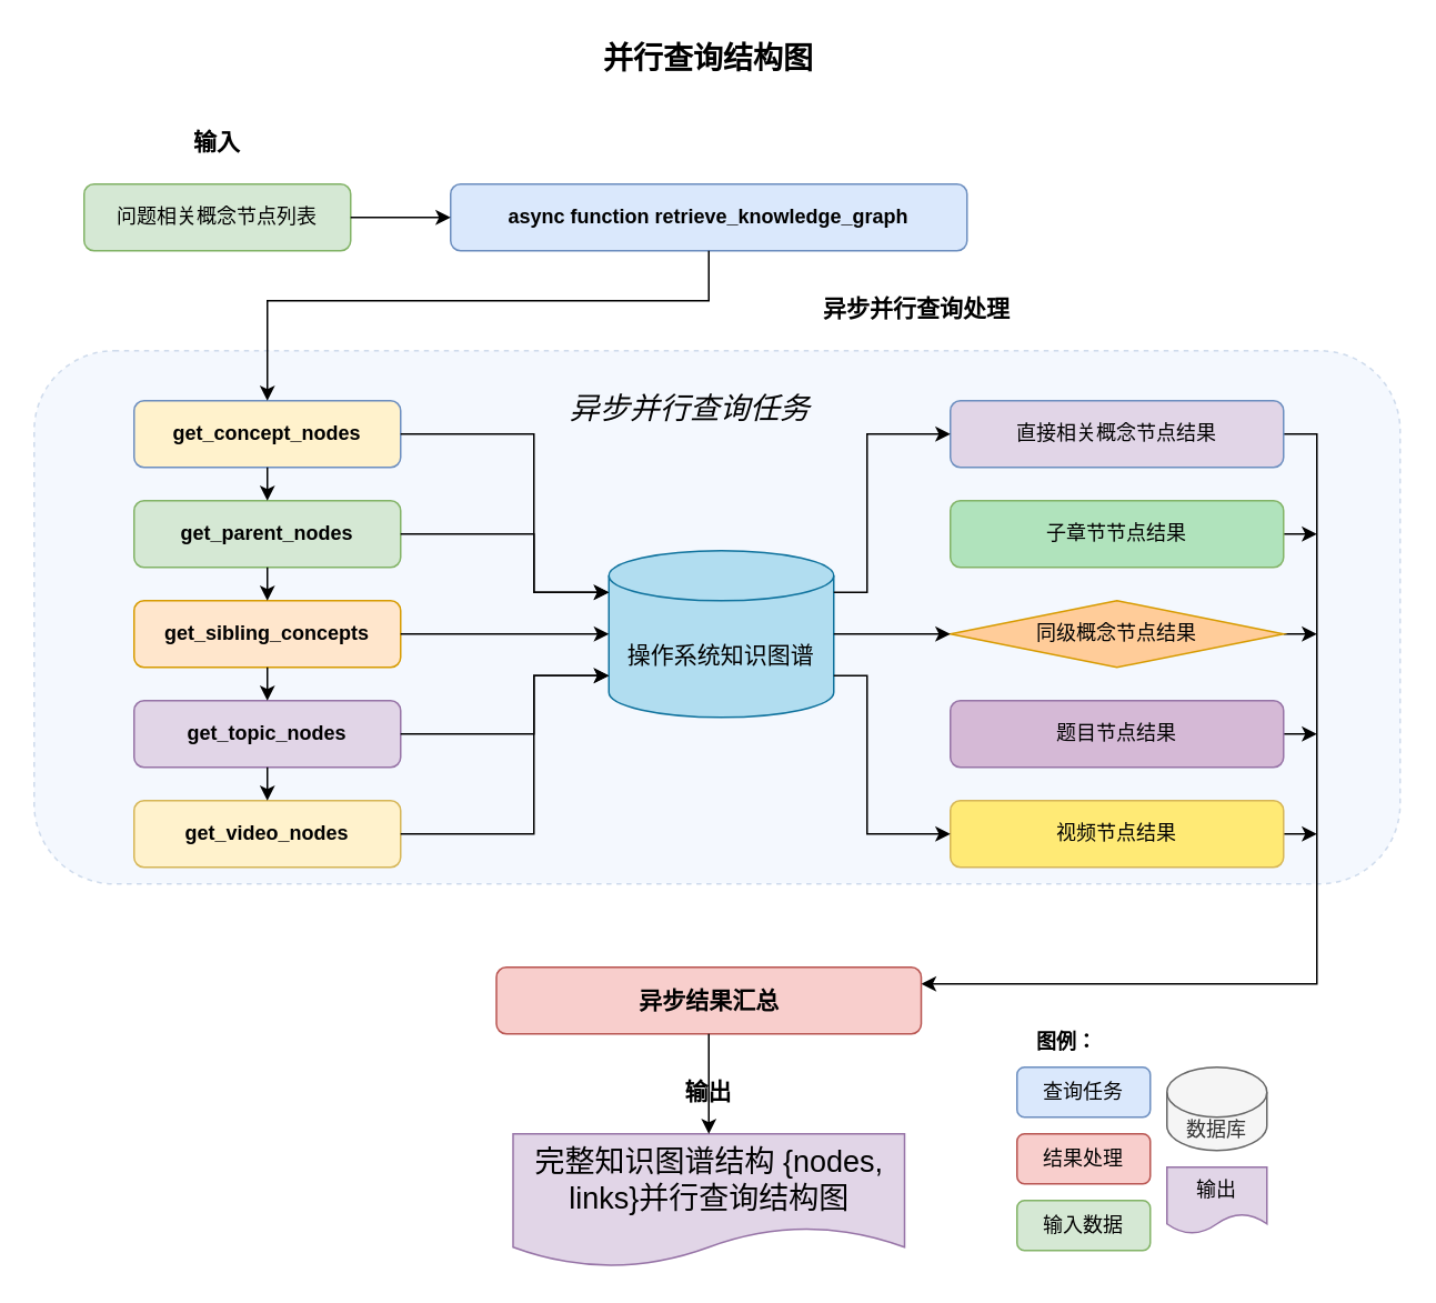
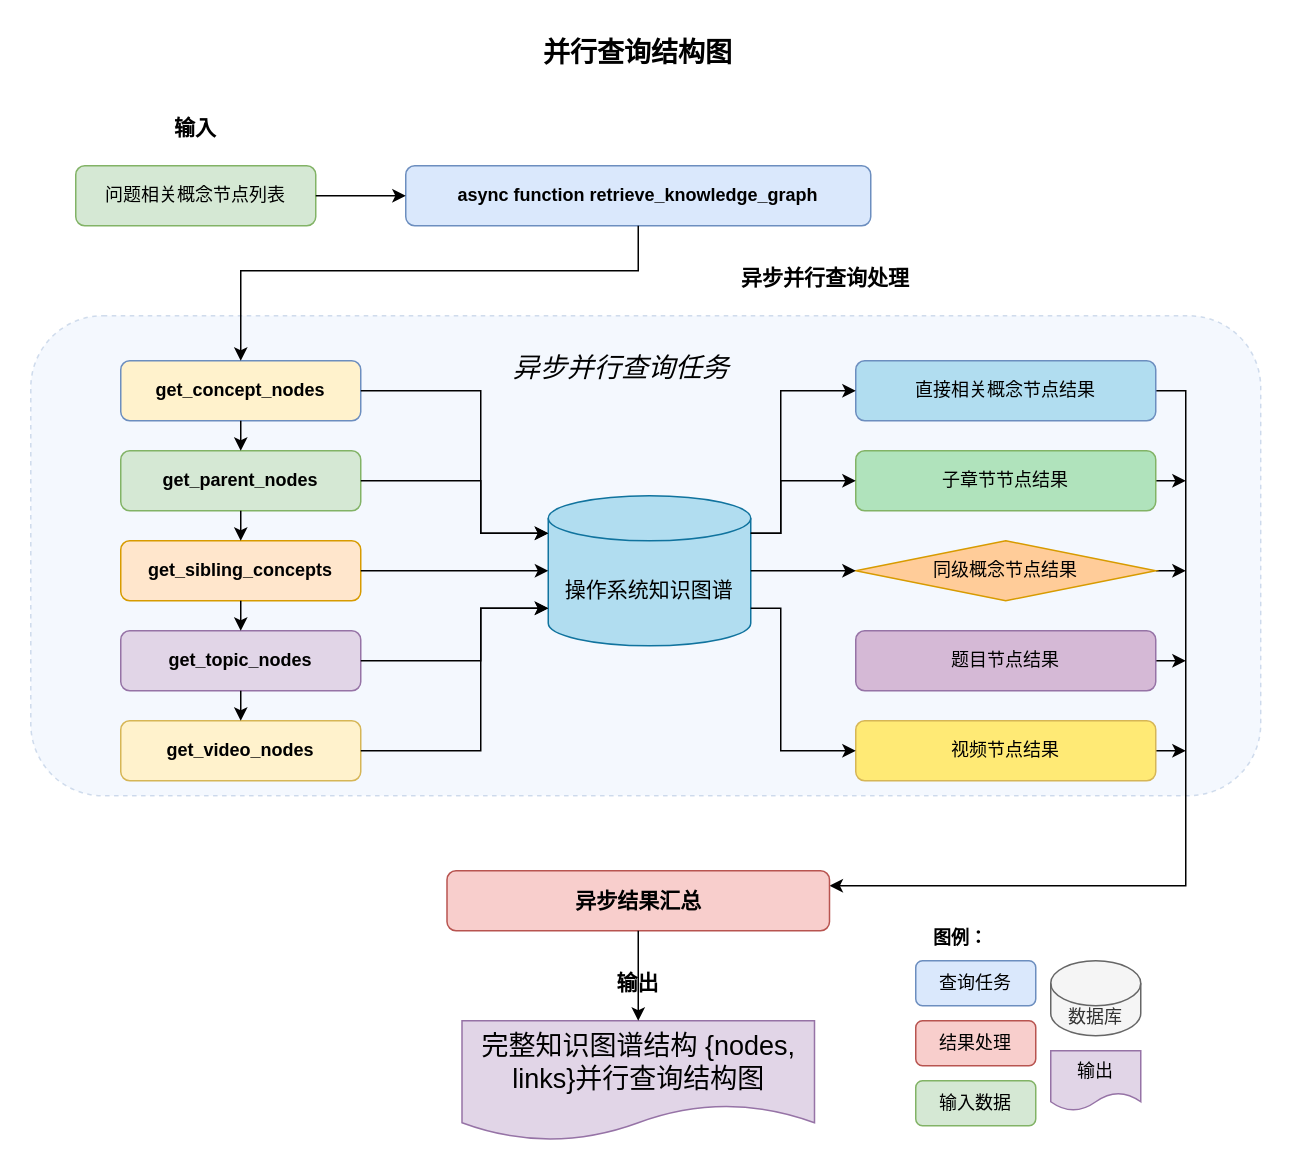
  <mxCell id="0" />
  <mxCell id="1" parent="0" />
  <mxCell id="2" value="&lt;b&gt;&lt;font style=&quot;font-size: 18px&quot;&gt;并行查询结构图&lt;/font&gt;&lt;/b&gt;" style="text;html=1;strokeColor=none;fillColor=none;align=center;verticalAlign=middle;whiteSpace=wrap;rounded=0;" vertex="1" parent="1"><mxGeometry x="275" y="20" width="300" height="30" as="geometry" /></mxCell>
  <mxCell id="3" value="&lt;font style=&quot;font-size: 14px;&quot;&gt;&lt;b&gt;输入&lt;/b&gt;&lt;/font&gt;" style="text;html=1;strokeColor=none;fillColor=none;align=center;verticalAlign=middle;whiteSpace=wrap;rounded=0;" vertex="1" parent="1"><mxGeometry x="80" y="70" width="100" height="30" as="geometry" /></mxCell>
  <mxCell id="4" value="问题相关概念节点列表" style="rounded=1;whiteSpace=wrap;html=1;fillColor=#d5e8d4;strokeColor=#82b366;fontSize=12;" vertex="1" parent="1"><mxGeometry x="50" y="110" width="160" height="40" as="geometry" /></mxCell>
  <mxCell id="5" value="&lt;font style=&quot;font-size: 14px;&quot;&gt;&lt;b&gt;异步并行查询处理&lt;/b&gt;&lt;/font&gt;" style="text;html=1;strokeColor=none;fillColor=none;align=center;verticalAlign=middle;whiteSpace=wrap;rounded=0;" vertex="1" parent="1"><mxGeometry x="450" y="170" width="200" height="30" as="geometry" /></mxCell>
  <mxCell id="6" value="&lt;b&gt;async function retrieve_knowledge_graph&lt;/b&gt;" style="rounded=1;whiteSpace=wrap;html=1;fillColor=#dae8fc;strokeColor=#6c8ebf;fontSize=12;" vertex="1" parent="1"><mxGeometry x="270" y="110" width="310" height="40" as="geometry" /></mxCell>
  <mxCell id="7" value="" style="endArrow=classic;html=1;rounded=0;exitX=1;exitY=0.5;exitDx=0;exitDy=0;entryX=0;entryY=0.5;entryDx=0;entryDy=0;" edge="1" parent="1" source="4" target="6"><mxGeometry width="50" height="50" relative="1" as="geometry"><mxPoint x="400" y="390" as="sourcePoint" /><mxPoint x="450" y="340" as="targetPoint" /></mxGeometry></mxCell>
  <mxCell id="8" value="" style="rounded=1;whiteSpace=wrap;html=1;fillColor=#dae8fc;strokeColor=#6c8ebf;opacity=30;dashed=1;" vertex="1" parent="1"><mxGeometry x="20" y="210" width="820" height="320" as="geometry" /></mxCell>
  <mxCell id="9" value="&lt;b&gt;get_concept_nodes&lt;/b&gt;" style="rounded=1;whiteSpace=wrap;html=1;fillColor=#fff2cc;strokeColor=#6c8ebf;" vertex="1" parent="1"><mxGeometry x="80" y="240" width="160" height="40" as="geometry" /></mxCell>
  <mxCell id="10" value="&lt;b&gt;get_parent_nodes&lt;/b&gt;" style="rounded=1;whiteSpace=wrap;html=1;fillColor=#d5e8d4;strokeColor=#82b366;" vertex="1" parent="1"><mxGeometry x="80" y="300" width="160" height="40" as="geometry" /></mxCell>
  <mxCell id="11" value="&lt;b&gt;get_sibling_concepts&lt;/b&gt;" style="rounded=1;whiteSpace=wrap;html=1;fillColor=#ffe6cc;strokeColor=#d79b00;" vertex="1" parent="1"><mxGeometry x="80" y="360" width="160" height="40" as="geometry" /></mxCell>
  <mxCell id="12" value="&lt;b&gt;get_topic_nodes&lt;/b&gt;" style="rounded=1;whiteSpace=wrap;html=1;fillColor=#e1d5e7;strokeColor=#9673a6;" vertex="1" parent="1"><mxGeometry x="80" y="420" width="160" height="40" as="geometry" /></mxCell>
  <mxCell id="13" value="&lt;b&gt;get_video_nodes&lt;/b&gt;" style="rounded=1;whiteSpace=wrap;html=1;fillColor=#fff2cc;strokeColor=#d6b656;" vertex="1" parent="1"><mxGeometry x="80" y="480" width="160" height="40" as="geometry" /></mxCell>
  <mxCell id="14" value="&lt;span style=&quot;font-size: 14px;&quot;&gt;操作系统知识图谱&lt;/span&gt;" style="shape=cylinder3;whiteSpace=wrap;html=1;boundedLbl=1;backgroundOutline=1;size=15;fillColor=#b1ddf0;strokeColor=#10739e;" vertex="1" parent="1"><mxGeometry x="365" y="330" width="135" height="100" as="geometry" /></mxCell>
  <mxCell id="15" value="" style="endArrow=classic;html=1;rounded=0;exitX=1;exitY=0.5;exitDx=0;exitDy=0;entryX=0;entryY=0.25;entryDx=0;entryDy=0;" edge="1" parent="1" source="9" target="14"><mxGeometry width="50" height="50" relative="1" as="geometry"><mxPoint x="400" y="390" as="sourcePoint" /><mxPoint x="450" y="340" as="targetPoint" /><Array as="points"><mxPoint x="320" y="260" /><mxPoint x="320" y="355" /></Array></mxGeometry></mxCell>
  <mxCell id="16" value="" style="endArrow=classic;html=1;rounded=0;exitX=1;exitY=0.5;exitDx=0;exitDy=0;entryX=0;entryY=0.25;entryDx=0;entryDy=0;" edge="1" parent="1" source="10" target="14"><mxGeometry width="50" height="50" relative="1" as="geometry"><mxPoint x="250" y="270" as="sourcePoint" /><mxPoint x="365" y="350" as="targetPoint" /><Array as="points"><mxPoint x="320" y="320" /><mxPoint x="320" y="355" /></Array></mxGeometry></mxCell>
  <mxCell id="17" value="" style="endArrow=classic;html=1;rounded=0;exitX=1;exitY=0.5;exitDx=0;exitDy=0;entryX=0;entryY=0.5;entryDx=0;entryDy=0;" edge="1" parent="1" source="11" target="14"><mxGeometry width="50" height="50" relative="1" as="geometry"><mxPoint x="250" y="330" as="sourcePoint" /><mxPoint x="365" y="350" as="targetPoint" /></mxGeometry></mxCell>
  <mxCell id="18" value="" style="endArrow=classic;html=1;rounded=0;exitX=1;exitY=0.5;exitDx=0;exitDy=0;entryX=0;entryY=0.75;entryDx=0;entryDy=0;" edge="1" parent="1" source="12" target="14"><mxGeometry width="50" height="50" relative="1" as="geometry"><mxPoint x="250" y="390" as="sourcePoint" /><mxPoint x="365" y="370" as="targetPoint" /><Array as="points"><mxPoint x="320" y="440" /><mxPoint x="320" y="405" /></Array></mxGeometry></mxCell>
  <mxCell id="19" value="" style="endArrow=classic;html=1;rounded=0;exitX=1;exitY=0.5;exitDx=0;exitDy=0;entryX=0;entryY=0.75;entryDx=0;entryDy=0;" edge="1" parent="1" source="13" target="14"><mxGeometry width="50" height="50" relative="1" as="geometry"><mxPoint x="250" y="450" as="sourcePoint" /><mxPoint x="365" y="390" as="targetPoint" /><Array as="points"><mxPoint x="320" y="500" /><mxPoint x="320" y="405" /></Array></mxGeometry></mxCell>
  <mxCell id="20" style="edgeStyle=orthogonalEdgeStyle;rounded=0;orthogonalLoop=1;jettySize=auto;html=1;exitX=1;exitY=0.5;exitDx=0;exitDy=0;entryX=1;entryY=0.25;entryDx=0;entryDy=0;" edge="1" parent="1" source="21" target="39"><mxGeometry relative="1" as="geometry" /></mxCell>
- <mxCell id="21" value="直接相关概念节点结果" style="rounded=1;whiteSpace=wrap;html=1;fillColor=#e1d5e7;strokeColor=#6c8ebf;" vertex="1" parent="1"><mxGeometry x="570" y="240" width="200" height="40" as="geometry" /></mxCell>
+ <mxCell id="21" value="直接相关概念节点结果" style="rounded=1;whiteSpace=wrap;html=1;fillColor=#b1ddf0;strokeColor=#6c8ebf;" vertex="1" parent="1"><mxGeometry x="570" y="240" width="200" height="40" as="geometry" /></mxCell>
  <mxCell id="22" style="edgeStyle=orthogonalEdgeStyle;rounded=0;orthogonalLoop=1;jettySize=auto;html=1;exitX=1;exitY=0.5;exitDx=0;exitDy=0;" edge="1" parent="1" source="23"><mxGeometry relative="1" as="geometry"><mxPoint x="790" y="320" as="targetPoint" /></mxGeometry></mxCell>
  <mxCell id="23" value="子章节节点结果" style="rounded=1;whiteSpace=wrap;html=1;fillColor=#b0e3bc;strokeColor=#82b366;" vertex="1" parent="1"><mxGeometry x="570" y="300" width="200" height="40" as="geometry" /></mxCell>
  <mxCell id="24" style="edgeStyle=orthogonalEdgeStyle;rounded=0;orthogonalLoop=1;jettySize=auto;html=1;exitX=1;exitY=0.5;exitDx=0;exitDy=0;" edge="1" parent="1" source="25"><mxGeometry relative="1" as="geometry"><mxPoint x="790" y="380" as="targetPoint" /></mxGeometry></mxCell>
  <mxCell id="25" value="同级概念节点结果" style="rhombus;whiteSpace=wrap;html=1;fillColor=#ffcc99;strokeColor=#d79b00;" vertex="1" parent="1"><mxGeometry x="570" y="360" width="200" height="40" as="geometry" /></mxCell>
  <mxCell id="26" style="edgeStyle=orthogonalEdgeStyle;rounded=0;orthogonalLoop=1;jettySize=auto;html=1;exitX=1;exitY=0.5;exitDx=0;exitDy=0;" edge="1" parent="1" source="27"><mxGeometry relative="1" as="geometry"><mxPoint x="790" y="440" as="targetPoint" /></mxGeometry></mxCell>
  <mxCell id="27" value="题目节点结果" style="rounded=1;whiteSpace=wrap;html=1;fillColor=#d5b9d6;strokeColor=#9673a6;" vertex="1" parent="1"><mxGeometry x="570" y="420" width="200" height="40" as="geometry" /></mxCell>
  <mxCell id="28" style="edgeStyle=orthogonalEdgeStyle;rounded=0;orthogonalLoop=1;jettySize=auto;html=1;exitX=1;exitY=0.5;exitDx=0;exitDy=0;" edge="1" parent="1" source="29"><mxGeometry relative="1" as="geometry"><mxPoint x="790" y="500" as="targetPoint" /></mxGeometry></mxCell>
  <mxCell id="29" value="视频节点结果" style="rounded=1;whiteSpace=wrap;html=1;fillColor=#ffea75;strokeColor=#d6b656;" vertex="1" parent="1"><mxGeometry x="570" y="480" width="200" height="40" as="geometry" /></mxCell>
  <mxCell id="30" value="" style="endArrow=classic;html=1;rounded=0;exitX=1;exitY=0.25;exitDx=0;exitDy=0;entryX=0;entryY=0.5;entryDx=0;entryDy=0;" edge="1" parent="1" source="14" target="21"><mxGeometry width="50" height="50" relative="1" as="geometry"><mxPoint x="400" y="390" as="sourcePoint" /><mxPoint x="450" y="340" as="targetPoint" /><Array as="points"><mxPoint x="520" y="355" /><mxPoint x="520" y="260" /></Array></mxGeometry></mxCell>
+ <mxCell id="31" value="" style="endArrow=classic;html=1;rounded=0;exitX=1;exitY=0.25;exitDx=0;exitDy=0;entryX=0;entryY=0.5;entryDx=0;entryDy=0;" edge="1" parent="1" source="14" target="23"><mxGeometry width="50" height="50" relative="1" as="geometry"><mxPoint x="485" y="350" as="sourcePoint" /><mxPoint x="570" y="260" as="targetPoint" /><Array as="points"><mxPoint x="520" y="355" /><mxPoint x="520" y="320" /></Array></mxGeometry></mxCell>
  <mxCell id="32" value="" style="endArrow=classic;html=1;rounded=0;exitX=1;exitY=0.5;exitDx=0;exitDy=0;entryX=0;entryY=0.5;entryDx=0;entryDy=0;" edge="1" parent="1" source="14" target="25"><mxGeometry width="50" height="50" relative="1" as="geometry"><mxPoint x="485" y="350" as="sourcePoint" /><mxPoint x="570" y="320" as="targetPoint" /></mxGeometry></mxCell>
  <mxCell id="33" value="" style="endArrow=classic;html=1;rounded=0;exitX=1;exitY=0.75;exitDx=0;exitDy=0;entryX=0;entryY=0.5;entryDx=0;entryDy=0;" edge="1" parent="1" source="14" target="29"><mxGeometry width="50" height="50" relative="1" as="geometry"><mxPoint x="485" y="390" as="sourcePoint" /><mxPoint x="570" y="440" as="targetPoint" /><Array as="points"><mxPoint x="520" y="405" /><mxPoint x="520" y="500" /></Array></mxGeometry></mxCell>
  <mxCell id="34" value="" style="endArrow=classic;html=1;rounded=0;exitX=0.5;exitY=1;exitDx=0;exitDy=0;entryX=0.5;entryY=0;entryDx=0;entryDy=0;" edge="1" parent="1" source="6" target="9"><mxGeometry width="50" height="50" relative="1" as="geometry"><mxPoint x="400" y="390" as="sourcePoint" /><mxPoint x="450" y="340" as="targetPoint" /><Array as="points"><mxPoint x="425" y="180" /><mxPoint x="160" y="180" /></Array></mxGeometry></mxCell>
  <mxCell id="35" value="" style="endArrow=classic;html=1;rounded=0;entryX=0.5;entryY=0;entryDx=0;entryDy=0;" edge="1" parent="1" target="10"><mxGeometry width="50" height="50" relative="1" as="geometry"><mxPoint x="160" y="280" as="sourcePoint" /><mxPoint x="450" y="340" as="targetPoint" /></mxGeometry></mxCell>
  <mxCell id="36" value="" style="endArrow=classic;html=1;rounded=0;entryX=0.5;entryY=0;entryDx=0;entryDy=0;" edge="1" parent="1" target="11"><mxGeometry width="50" height="50" relative="1" as="geometry"><mxPoint x="160" y="340" as="sourcePoint" /><mxPoint x="450" y="340" as="targetPoint" /></mxGeometry></mxCell>
  <mxCell id="37" value="" style="endArrow=classic;html=1;rounded=0;entryX=0.5;entryY=0;entryDx=0;entryDy=0;" edge="1" parent="1" target="12"><mxGeometry width="50" height="50" relative="1" as="geometry"><mxPoint x="160" y="400" as="sourcePoint" /><mxPoint x="450" y="340" as="targetPoint" /></mxGeometry></mxCell>
  <mxCell id="38" value="" style="endArrow=classic;html=1;rounded=0;entryX=0.5;entryY=0;entryDx=0;entryDy=0;" edge="1" parent="1" target="13"><mxGeometry width="50" height="50" relative="1" as="geometry"><mxPoint x="160" y="460" as="sourcePoint" /><mxPoint x="450" y="340" as="targetPoint" /></mxGeometry></mxCell>
  <mxCell id="39" value="&lt;font style=&quot;font-size: 14px;&quot;&gt;&lt;b&gt;异步结果汇总&lt;/b&gt;&lt;/font&gt;" style="rounded=1;whiteSpace=wrap;html=1;fillColor=#f8cecc;strokeColor=#b85450;" vertex="1" parent="1"><mxGeometry x="297.5" y="580" width="255" height="40" as="geometry" /></mxCell>
  <mxCell id="40" value="&lt;font style=&quot;font-size: 14px;&quot;&gt;&lt;b&gt;输出&lt;/b&gt;&lt;/font&gt;" style="text;html=1;strokeColor=none;fillColor=none;align=center;verticalAlign=middle;whiteSpace=wrap;rounded=0;" vertex="1" parent="1"><mxGeometry x="375" y="640" width="100" height="30" as="geometry" /></mxCell>
  <mxCell id="41" value="&lt;font style=&quot;font-size: 18px;&quot;&gt;完整知识图谱结构 {nodes, links}并行查询结构图&lt;/font&gt;" style="shape=document;whiteSpace=wrap;html=1;boundedLbl=1;fillColor=#e1d5e7;strokeColor=#9673a6;" vertex="1" parent="1"><mxGeometry x="307.5" y="680" width="235" height="80" as="geometry" /></mxCell>
  <mxCell id="42" value="" style="endArrow=classic;html=1;rounded=0;exitX=0.5;exitY=1;exitDx=0;exitDy=0;entryX=0.5;entryY=0;entryDx=0;entryDy=0;" edge="1" parent="1" source="39" target="41"><mxGeometry width="50" height="50" relative="1" as="geometry"><mxPoint x="400" y="480" as="sourcePoint" /><mxPoint x="450" y="430" as="targetPoint" /></mxGeometry></mxCell>
  <mxCell id="43" value="&lt;font style=&quot;font-size: 18px;&quot;&gt;异步并行查询任务&lt;/font&gt;" style="text;html=1;strokeColor=none;fillColor=none;align=left;verticalAlign=middle;whiteSpace=wrap;rounded=0;fontStyle=2" vertex="1" parent="1"><mxGeometry x="340" y="230" width="170" height="30" as="geometry" /></mxCell>
  <mxCell id="44" value="图例：" style="text;html=1;strokeColor=none;fillColor=none;align=left;verticalAlign=middle;whiteSpace=wrap;rounded=0;fontStyle=1" vertex="1" parent="1"><mxGeometry x="620" y="610" width="60" height="30" as="geometry" /></mxCell>
  <mxCell id="45" value="查询任务" style="rounded=1;whiteSpace=wrap;html=1;fillColor=#dae8fc;strokeColor=#6c8ebf;" vertex="1" parent="1"><mxGeometry x="610" y="640" width="80" height="30" as="geometry" /></mxCell>
  <mxCell id="46" value="数据库" style="shape=cylinder3;whiteSpace=wrap;html=1;boundedLbl=1;backgroundOutline=1;size=15;fillColor=#f5f5f5;strokeColor=#666666;fontColor=#333333;" vertex="1" parent="1"><mxGeometry x="700" y="640" width="60" height="50" as="geometry" /></mxCell>
  <mxCell id="47" value="结果处理" style="rounded=1;whiteSpace=wrap;html=1;fillColor=#f8cecc;strokeColor=#b85450;" vertex="1" parent="1"><mxGeometry x="610" y="680" width="80" height="30" as="geometry" /></mxCell>
  <mxCell id="48" value="输出" style="shape=document;whiteSpace=wrap;html=1;boundedLbl=1;fillColor=#e1d5e7;strokeColor=#9673a6;" vertex="1" parent="1"><mxGeometry x="700" y="700" width="60" height="40" as="geometry" /></mxCell>
  <mxCell id="49" value="输入数据" style="rounded=1;whiteSpace=wrap;html=1;fillColor=#d5e8d4;strokeColor=#82b366;" vertex="1" parent="1"><mxGeometry x="610" y="720" width="80" height="30" as="geometry" /></mxCell>
